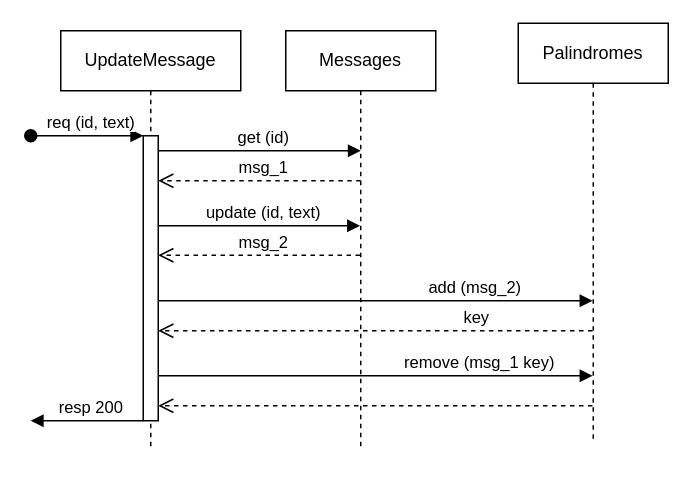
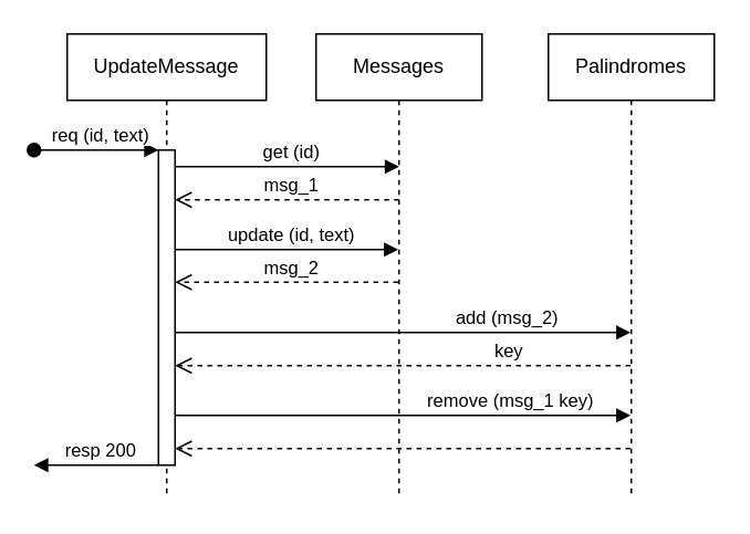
  <mxCell id="0" />
  <mxCell id="1" parent="0" />
  <mxCell id="2" value="UpdateMessage" style="shape=umlLifeline;perimeter=lifelinePerimeter;whiteSpace=wrap;html=1;container=0;dropTarget=0;collapsible=0;recursiveResize=0;outlineConnect=0;portConstraint=eastwest;newEdgeStyle={&quot;edgeStyle&quot;:&quot;elbowEdgeStyle&quot;,&quot;elbow&quot;:&quot;vertical&quot;,&quot;curved&quot;:0,&quot;rounded&quot;:0};" parent="1" vertex="1"><mxGeometry x="40" y="20" width="120" height="280" as="geometry" /></mxCell>
  <mxCell id="3" value="" style="html=1;points=[];perimeter=orthogonalPerimeter;outlineConnect=0;targetShapes=umlLifeline;portConstraint=eastwest;newEdgeStyle={&quot;edgeStyle&quot;:&quot;elbowEdgeStyle&quot;,&quot;elbow&quot;:&quot;vertical&quot;,&quot;curved&quot;:0,&quot;rounded&quot;:0};" parent="2" vertex="1"><mxGeometry x="55" y="70" width="10" height="190" as="geometry" /></mxCell>
  <mxCell id="4" value="req (id, text)" style="html=1;verticalAlign=bottom;startArrow=oval;endArrow=block;startSize=8;edgeStyle=elbowEdgeStyle;elbow=vertical;curved=0;rounded=0;" parent="2" target="3" edge="1"><mxGeometry x="0.067" relative="1" as="geometry"><mxPoint x="-20" y="70" as="sourcePoint" /><Array as="points"><mxPoint x="-20" y="70" /></Array><mxPoint as="offset" /></mxGeometry></mxCell>
  <mxCell id="5" value="Messages" style="shape=umlLifeline;perimeter=lifelinePerimeter;whiteSpace=wrap;html=1;container=0;dropTarget=0;collapsible=0;recursiveResize=0;outlineConnect=0;portConstraint=eastwest;newEdgeStyle={&quot;edgeStyle&quot;:&quot;elbowEdgeStyle&quot;,&quot;elbow&quot;:&quot;vertical&quot;,&quot;curved&quot;:0,&quot;rounded&quot;:0};" parent="1" vertex="1"><mxGeometry x="190" y="20" width="100" height="280" as="geometry" /></mxCell>
  <mxCell id="6" value="get (id)" style="html=1;verticalAlign=bottom;endArrow=block;edgeStyle=elbowEdgeStyle;elbow=horizontal;curved=0;rounded=0;" parent="1" source="3" edge="1"><mxGeometry x="0.035" relative="1" as="geometry"><mxPoint x="175" y="110" as="sourcePoint" /><Array as="points"><mxPoint x="160" y="100" /></Array><mxPoint x="240" y="100" as="targetPoint" /><mxPoint as="offset" /></mxGeometry></mxCell>
- <mxCell id="7" value="Palindromes" style="shape=umlLifeline;perimeter=lifelinePerimeter;whiteSpace=wrap;html=1;container=0;dropTarget=0;collapsible=0;recursiveResize=0;outlineConnect=0;portConstraint=eastwest;newEdgeStyle={&quot;edgeStyle&quot;:&quot;elbowEdgeStyle&quot;,&quot;elbow&quot;:&quot;vertical&quot;,&quot;curved&quot;:0,&quot;rounded&quot;:0};" vertex="1" parent="1"><mxGeometry x="345" y="15" width="100" height="280" as="geometry" /></mxCell>
+ <mxCell id="7" value="Palindromes" style="shape=umlLifeline;perimeter=lifelinePerimeter;whiteSpace=wrap;html=1;container=0;dropTarget=0;collapsible=0;recursiveResize=0;outlineConnect=0;portConstraint=eastwest;newEdgeStyle={&quot;edgeStyle&quot;:&quot;elbowEdgeStyle&quot;,&quot;elbow&quot;:&quot;vertical&quot;,&quot;curved&quot;:0,&quot;rounded&quot;:0};" vertex="1" parent="1"><mxGeometry x="330" y="20" width="100" height="280" as="geometry" /></mxCell>
  <mxCell id="8" value="msg_1" style="html=1;verticalAlign=bottom;endArrow=open;dashed=1;endSize=8;edgeStyle=elbowEdgeStyle;elbow=vertical;curved=0;rounded=0;" edge="1" parent="1"><mxGeometry x="-0.035" relative="1" as="geometry"><mxPoint x="105" y="120" as="targetPoint" /><Array as="points"><mxPoint x="140" y="120" /><mxPoint x="175" y="130" /></Array><mxPoint x="240" y="120" as="sourcePoint" /><mxPoint as="offset" /></mxGeometry></mxCell>
  <mxCell id="9" value="update (id, text)" style="html=1;verticalAlign=bottom;endArrow=block;edgeStyle=elbowEdgeStyle;elbow=horizontal;curved=0;rounded=0;" edge="1" parent="1" source="3" target="5"><mxGeometry x="0.038" relative="1" as="geometry"><mxPoint x="110" y="150" as="sourcePoint" /><Array as="points"><mxPoint x="155" y="150" /></Array><mxPoint x="245" y="150" as="targetPoint" /><mxPoint as="offset" /></mxGeometry></mxCell>
  <mxCell id="10" value="msg_2" style="html=1;verticalAlign=bottom;endArrow=open;dashed=1;endSize=8;edgeStyle=elbowEdgeStyle;elbow=vertical;curved=0;rounded=0;" edge="1" parent="1" source="5" target="3"><mxGeometry x="-0.036" relative="1" as="geometry"><mxPoint x="110" y="170" as="targetPoint" /><Array as="points"><mxPoint x="135" y="169.66" /><mxPoint x="170" y="179.66" /></Array><mxPoint x="245" y="169.66" as="sourcePoint" /><mxPoint as="offset" /></mxGeometry></mxCell>
  <mxCell id="11" value="add (msg_2)" style="html=1;verticalAlign=bottom;endArrow=block;edgeStyle=elbowEdgeStyle;elbow=horizontal;curved=0;rounded=0;" edge="1" parent="1" source="3" target="7"><mxGeometry x="0.46" relative="1" as="geometry"><mxPoint x="110" y="200" as="sourcePoint" /><Array as="points"><mxPoint x="160" y="200" /></Array><mxPoint x="255" y="200" as="targetPoint" /><mxPoint as="offset" /></mxGeometry></mxCell>
  <mxCell id="12" value="&lt;div&gt;key&lt;/div&gt;" style="html=1;verticalAlign=bottom;endArrow=open;dashed=1;endSize=8;edgeStyle=elbowEdgeStyle;elbow=vertical;curved=0;rounded=0;" edge="1" parent="1" source="7" target="3"><mxGeometry x="-0.461" relative="1" as="geometry"><mxPoint x="110" y="220" as="targetPoint" /><Array as="points"><mxPoint x="170" y="220" /><mxPoint x="205" y="230" /></Array><mxPoint x="390" y="220" as="sourcePoint" /><mxPoint as="offset" /></mxGeometry></mxCell>
  <mxCell id="13" value="remove (msg_1 key)" style="html=1;verticalAlign=bottom;endArrow=block;edgeStyle=elbowEdgeStyle;elbow=horizontal;curved=0;rounded=0;" edge="1" parent="1" source="3" target="7"><mxGeometry x="0.475" relative="1" as="geometry"><mxPoint x="140" y="250" as="sourcePoint" /><Array as="points"><mxPoint x="157.5" y="250" /></Array><mxPoint x="397.5" y="250" as="targetPoint" /><mxPoint as="offset" /></mxGeometry></mxCell>
  <mxCell id="14" value="" style="html=1;verticalAlign=bottom;endArrow=open;dashed=1;endSize=8;edgeStyle=elbowEdgeStyle;elbow=vertical;curved=0;rounded=0;" edge="1" parent="1" source="7" target="3"><mxGeometry x="-0.476" relative="1" as="geometry"><mxPoint x="160" y="270" as="targetPoint" /><Array as="points"><mxPoint x="167.5" y="270" /><mxPoint x="202.5" y="280" /></Array><mxPoint x="350" y="270" as="sourcePoint" /><mxPoint as="offset" /></mxGeometry></mxCell>
  <mxCell id="15" value="resp 200" style="html=1;verticalAlign=bottom;endArrow=block;edgeStyle=elbowEdgeStyle;elbow=horizontal;curved=0;rounded=0;" edge="1" parent="1" source="3"><mxGeometry x="-0.067" relative="1" as="geometry"><mxPoint x="90" y="280" as="sourcePoint" /><Array as="points"><mxPoint x="55" y="280" /></Array><mxPoint x="20" y="280" as="targetPoint" /><mxPoint as="offset" /></mxGeometry></mxCell>
